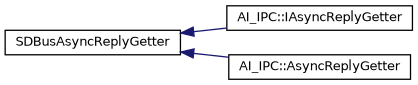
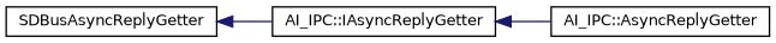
  digraph {
    rankdir=LR
    node [color=black fillcolor=white fontname=Helvetica fontsize=10 shape=record style=filled]
    edge [color=midnightblue dir=back fontname=Helvetica fontsize=10 labelfontname=Helvetica labelfontsize=10 style=solid]
    n1 [height=0.2 label="AI_IPC::IAsyncReplyGetter" width=0.4]
    n2 [height=0.2 label="AI_IPC::AsyncReplyGetter" width=0.4]
    n3 [height=0.2 label=SDBusAsyncReplyGetter width=0.4]
-   n3 -> n2
+   n1 -> n2
    n3 -> n1
  }
